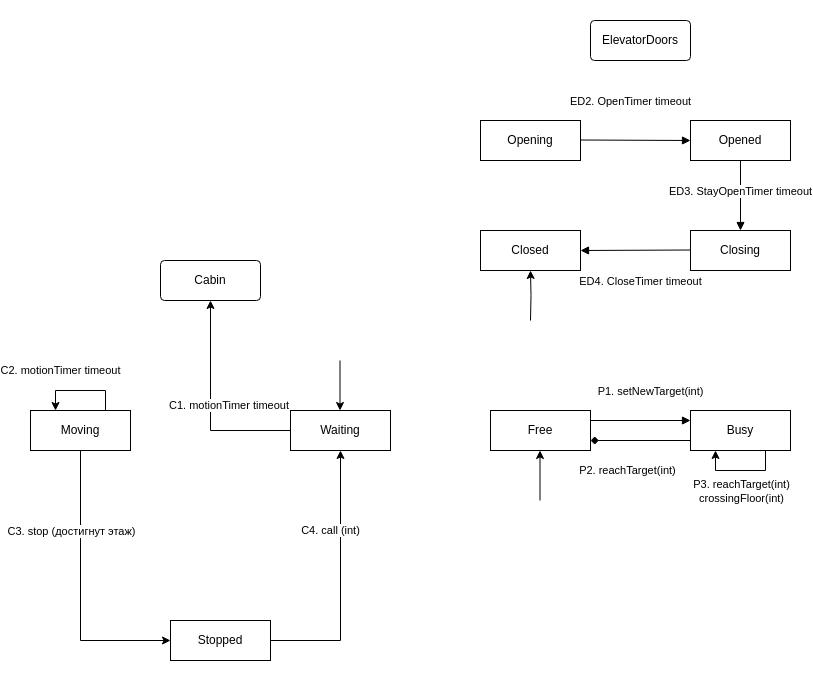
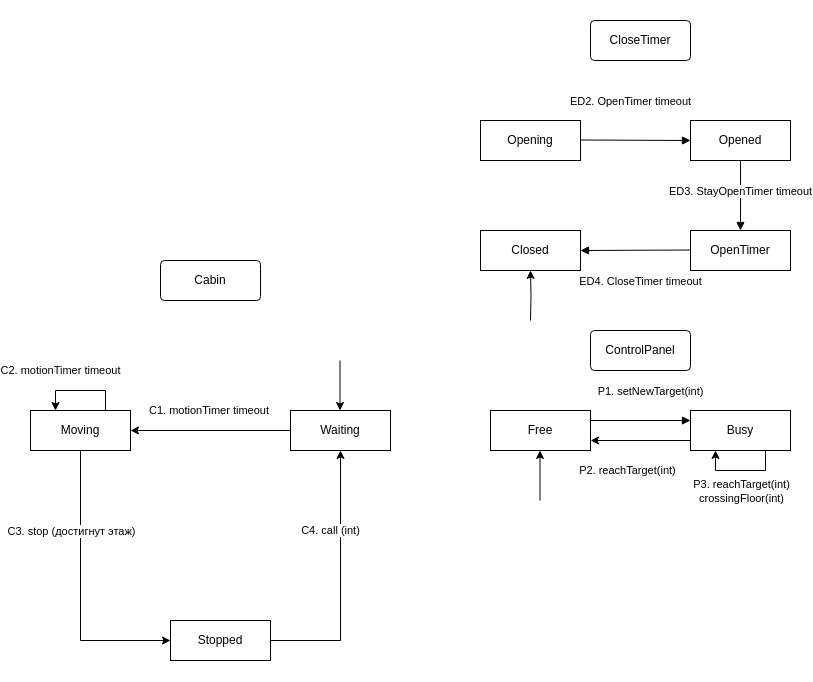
  <mxCell id="0" />
  <mxCell id="1" parent="0" />
- <mxCell id="2" value="ElevatorDoors" style="rounded=1;arcSize=10;whiteSpace=wrap;html=1;align=center;" parent="1" vertex="1"><mxGeometry x="580" y="20" width="100" height="40" as="geometry" /></mxCell>
+ <mxCell id="2" value="CloseTimer" style="rounded=1;arcSize=10;whiteSpace=wrap;html=1;align=center;" parent="1" vertex="1"><mxGeometry x="580" y="20" width="100" height="40" as="geometry" /></mxCell>
  <mxCell id="3" value="Cabin" style="rounded=1;arcSize=10;whiteSpace=wrap;html=1;align=center;" parent="1" vertex="1"><mxGeometry x="150" y="260" width="100" height="40" as="geometry" /></mxCell>
+ <mxCell id="4" value="ControlPanel" style="rounded=1;arcSize=10;whiteSpace=wrap;html=1;align=center;" parent="1" vertex="1"><mxGeometry x="580" y="330" width="100" height="40" as="geometry" /></mxCell>
  <mxCell id="5" style="edgeStyle=orthogonalEdgeStyle;rounded=0;orthogonalLoop=1;jettySize=auto;html=1;exitX=0.5;exitY=1;exitDx=0;exitDy=0;entryX=0;entryY=0.5;entryDx=0;entryDy=0;" parent="1" source="7" target="11" edge="1"><mxGeometry relative="1" as="geometry" /></mxCell>
  <mxCell id="6" value="C3. stop (достигнут этаж)" style="edgeLabel;html=1;align=center;verticalAlign=middle;resizable=0;points=[];" parent="5" vertex="1" connectable="0"><mxGeometry x="-0.521" y="-3" relative="1" as="geometry"><mxPoint x="-7" y="13" as="offset" /></mxGeometry></mxCell>
  <mxCell id="7" value="Moving" style="rounded=0;arcSize=10;whiteSpace=wrap;html=1;align=center;" parent="1" vertex="1"><mxGeometry x="20" y="410" width="100" height="40" as="geometry" /></mxCell>
- <mxCell id="8" value="C1. motionTimer timeout&amp;nbsp;" style="edgeStyle=orthogonalEdgeStyle;rounded=0;orthogonalLoop=1;jettySize=auto;html=1;exitX=0;exitY=0.5;exitDx=0;exitDy=0;" parent="1" source="9" target="3" edge="1"><mxGeometry y="-20" relative="1" as="geometry"><mxPoint as="offset" /></mxGeometry></mxCell>
+ <mxCell id="8" value="C1. motionTimer timeout&amp;nbsp;" style="edgeStyle=orthogonalEdgeStyle;rounded=0;orthogonalLoop=1;jettySize=auto;html=1;exitX=0;exitY=0.5;exitDx=0;exitDy=0;" parent="1" source="9" target="7" edge="1"><mxGeometry y="-20" relative="1" as="geometry"><mxPoint as="offset" /></mxGeometry></mxCell>
  <mxCell id="9" value="Waiting" style="rounded=0;arcSize=10;whiteSpace=wrap;html=1;align=center;" parent="1" vertex="1"><mxGeometry x="280" y="410" width="100" height="40" as="geometry" /></mxCell>
  <mxCell id="10" value="C4. call (int)" style="edgeStyle=orthogonalEdgeStyle;rounded=0;orthogonalLoop=1;jettySize=auto;html=1;exitX=1;exitY=0.5;exitDx=0;exitDy=0;entryX=0.5;entryY=1;entryDx=0;entryDy=0;" parent="1" source="11" target="9" edge="1"><mxGeometry x="0.385" y="10" relative="1" as="geometry"><mxPoint as="offset" /></mxGeometry></mxCell>
  <mxCell id="11" value="Stopped" style="rounded=0;arcSize=10;whiteSpace=wrap;html=1;align=center;" parent="1" vertex="1"><mxGeometry x="160" y="620" width="100" height="40" as="geometry" /></mxCell>
  <mxCell id="12" value="Free" style="rounded=0;arcSize=10;whiteSpace=wrap;html=1;align=center;" parent="1" vertex="1"><mxGeometry x="480" y="410" width="100" height="40" as="geometry" /></mxCell>
- <mxCell id="13" value="P2. reachTarget(int)&amp;nbsp;&amp;nbsp;" style="edgeStyle=orthogonalEdgeStyle;rounded=0;orthogonalLoop=1;jettySize=auto;html=1;exitX=0;exitY=0.75;exitDx=0;exitDy=0;entryX=1;entryY=0.75;entryDx=0;entryDy=0;endArrow=diamond;" parent="1" source="14" target="12" edge="1"><mxGeometry x="0.2" y="30" relative="1" as="geometry"><mxPoint as="offset" /></mxGeometry></mxCell>
+ <mxCell id="13" value="P2. reachTarget(int)&amp;nbsp;&amp;nbsp;" style="edgeStyle=orthogonalEdgeStyle;rounded=0;orthogonalLoop=1;jettySize=auto;html=1;exitX=0;exitY=0.75;exitDx=0;exitDy=0;entryX=1;entryY=0.75;entryDx=0;entryDy=0;" parent="1" source="14" target="12" edge="1"><mxGeometry x="0.2" y="30" relative="1" as="geometry"><mxPoint as="offset" /></mxGeometry></mxCell>
  <mxCell id="14" value="Busy" style="rounded=0;arcSize=10;whiteSpace=wrap;html=1;align=center;" parent="1" vertex="1"><mxGeometry x="680" y="410" width="100" height="40" as="geometry" /></mxCell>
  <mxCell id="15" value="Opening" style="rounded=0;arcSize=10;whiteSpace=wrap;html=1;align=center;" parent="1" vertex="1"><mxGeometry x="470" y="120" width="100" height="40" as="geometry" /></mxCell>
  <mxCell id="16" value="Opened" style="rounded=0;arcSize=10;whiteSpace=wrap;html=1;align=center;" parent="1" vertex="1"><mxGeometry x="680" y="120" width="100" height="40" as="geometry" /></mxCell>
- <mxCell id="17" value="Closing" style="rounded=0;arcSize=10;whiteSpace=wrap;html=1;align=center;" parent="1" vertex="1"><mxGeometry x="680" y="230" width="100" height="40" as="geometry" /></mxCell>
+ <mxCell id="17" value="OpenTimer" style="rounded=0;arcSize=10;whiteSpace=wrap;html=1;align=center;" parent="1" vertex="1"><mxGeometry x="680" y="230" width="100" height="40" as="geometry" /></mxCell>
  <mxCell id="18" style="edgeStyle=orthogonalEdgeStyle;rounded=0;orthogonalLoop=1;jettySize=auto;html=1;entryX=0.5;entryY=1;entryDx=0;entryDy=0;" parent="1" target="19" edge="1"><mxGeometry relative="1" as="geometry"><mxPoint x="560" y="280" as="targetPoint" /><mxPoint x="520" y="320" as="sourcePoint" /></mxGeometry></mxCell>
  <mxCell id="19" value="Closed" style="rounded=0;arcSize=10;whiteSpace=wrap;html=1;align=center;" parent="1" vertex="1"><mxGeometry x="470" y="230" width="100" height="40" as="geometry" /></mxCell>
  <mxCell id="20" value="ED2. OpenTimer timeout" style="html=1;verticalAlign=bottom;endArrow=block;entryX=0;entryY=0.5;entryDx=0;entryDy=0;" parent="1" target="16" edge="1"><mxGeometry x="-0.093" y="30" width="80" relative="1" as="geometry"><mxPoint x="570" y="139.5" as="sourcePoint" /><mxPoint x="650" y="139.5" as="targetPoint" /><mxPoint as="offset" /></mxGeometry></mxCell>
  <mxCell id="21" value="ED4. CloseTimer timeout" style="html=1;verticalAlign=bottom;endArrow=block;" parent="1" edge="1"><mxGeometry x="-0.088" y="40" width="80" relative="1" as="geometry"><mxPoint x="680" y="249.5" as="sourcePoint" /><mxPoint x="570" y="250" as="targetPoint" /><mxPoint as="offset" /></mxGeometry></mxCell>
  <mxCell id="22" value="ED3.&amp;nbsp;StayOpenTimer timeout" style="html=1;verticalAlign=bottom;endArrow=block;exitX=0.5;exitY=1;exitDx=0;exitDy=0;" parent="1" source="16" edge="1"><mxGeometry x="0.143" width="80" relative="1" as="geometry"><mxPoint x="680" y="190" as="sourcePoint" /><mxPoint x="730" y="230" as="targetPoint" /><mxPoint as="offset" /></mxGeometry></mxCell>
  <mxCell id="23" style="edgeStyle=orthogonalEdgeStyle;rounded=0;orthogonalLoop=1;jettySize=auto;html=1;exitX=0.75;exitY=1;exitDx=0;exitDy=0;entryX=0.25;entryY=1;entryDx=0;entryDy=0;" parent="1" source="14" target="14" edge="1"><mxGeometry relative="1" as="geometry" /></mxCell>
  <mxCell id="24" value="P3. reachTarget(int)&lt;br&gt;crossingFloor(int)&lt;br&gt;" style="edgeLabel;html=1;align=center;verticalAlign=middle;resizable=0;points=[];" parent="23" vertex="1" connectable="0"><mxGeometry x="0.333" y="-3" relative="1" as="geometry"><mxPoint x="15" y="23" as="offset" /></mxGeometry></mxCell>
  <mxCell id="25" value="P1. setNewTarget(int)" style="html=1;verticalAlign=bottom;endArrow=block;entryX=0;entryY=0.25;entryDx=0;entryDy=0;" parent="1" target="14" edge="1"><mxGeometry x="0.2" y="20" width="80" relative="1" as="geometry"><mxPoint x="580" y="420" as="sourcePoint" /><mxPoint x="660" y="420" as="targetPoint" /><mxPoint as="offset" /></mxGeometry></mxCell>
  <mxCell id="26" style="edgeStyle=orthogonalEdgeStyle;rounded=0;orthogonalLoop=1;jettySize=auto;html=1;entryX=0.5;entryY=1;entryDx=0;entryDy=0;" parent="1" edge="1"><mxGeometry relative="1" as="geometry"><mxPoint x="529.5" y="450" as="targetPoint" /><mxPoint x="529.5" y="500" as="sourcePoint" /></mxGeometry></mxCell>
  <mxCell id="27" style="edgeStyle=orthogonalEdgeStyle;rounded=0;orthogonalLoop=1;jettySize=auto;html=1;entryX=0.5;entryY=1;entryDx=0;entryDy=0;startArrow=classic;startFill=1;endArrow=none;endFill=0;" parent="1" source="9" edge="1"><mxGeometry relative="1" as="geometry"><mxPoint x="329.5" y="360" as="targetPoint" /><mxPoint x="329.5" y="410" as="sourcePoint" /></mxGeometry></mxCell>
  <mxCell id="28" value="C2. motionTimer timeout" style="edgeStyle=orthogonalEdgeStyle;rounded=0;orthogonalLoop=1;jettySize=auto;html=1;exitX=0.75;exitY=0;exitDx=0;exitDy=0;entryX=0.25;entryY=0;entryDx=0;entryDy=0;" parent="1" source="7" target="7" edge="1"><mxGeometry x="0.444" y="-20" relative="1" as="geometry"><Array as="points"><mxPoint x="95" y="390" /><mxPoint x="45" y="390" /></Array><mxPoint as="offset" /></mxGeometry></mxCell>
